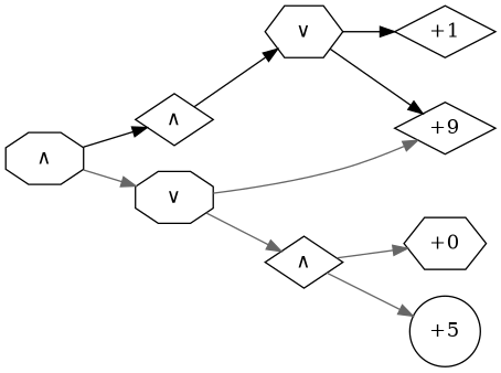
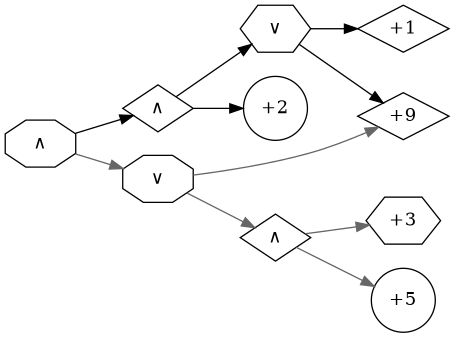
  digraph {
    rankdir=LR
    node [shape=diamond]
    edge [color=black]
    n1 [label="+1"]
    n2 [label="+9"]
    n3 [label="∨" shape=hexagon]
+   n4 [label="+2" shape=circle]
    n5 [label="∧"]
-   n6 [label="+0" shape=hexagon]
+   n6 [label="+3" shape=hexagon]
    n7 [label="+5" shape=circle]
    n8 [label="∧"]
    n9 [label="∨" shape=octagon]
    n10 [label="∧" shape=octagon]
    n3 -> n1
    n3 -> n2
    n5 -> n3
+   n5 -> n4
    n8 -> n6 [color=gray40]
    n8 -> n7 [color=gray40]
    n9 -> n2 [color=gray40]
    n9 -> n8 [color=gray40]
    n10 -> n5
    n10 -> n9 [color=gray40]
  }
